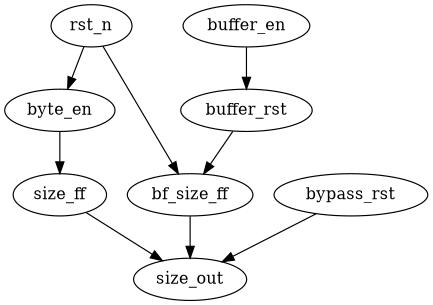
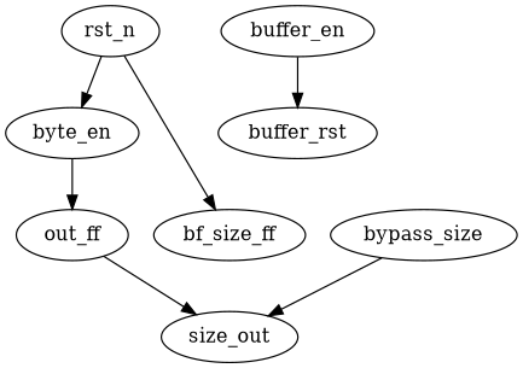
  strict digraph {
    node [complexity=5]
    rst_n [importance=0.0754222419779 rank=0.0150844483956]
    bf_size_ff [complexity=4 importance=0.0358922525962 rank=0.00897306314904]
    byte_en [importance=0.0406779003637 rank=0.00813558007273]
-   size_ff [complexity=4 importance=0.0347443416142 rank=0.00868608540355]
+   size_ff [complexity=4 importance=0.0347443416142 rank=0.00868608540355 label=out_ff]
    size_out [complexity=0 importance=0.0201401869233 rank=0.0]
    buffer_rst [importance=0.0418258113457 rank=0.00836516226913]
-   bypass_size [complexity=4 importance=0.0260737456728 rank=0.00651843641821 label=bypass_rst]
+   bypass_size [complexity=4 importance=0.0260737456728 rank=0.00651843641821]
    buffer_en [importance=0.0777180639418 rank=0.0155436127884]
    rst_n -> bf_size_ff
    rst_n -> byte_en
-   bf_size_ff -> size_out
    byte_en -> size_ff
    size_ff -> size_out
-   buffer_rst -> bf_size_ff
    bypass_size -> size_out
    buffer_en -> buffer_rst
  }
